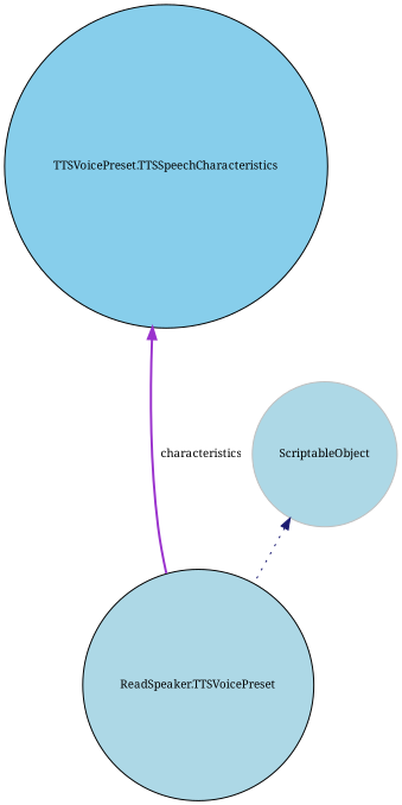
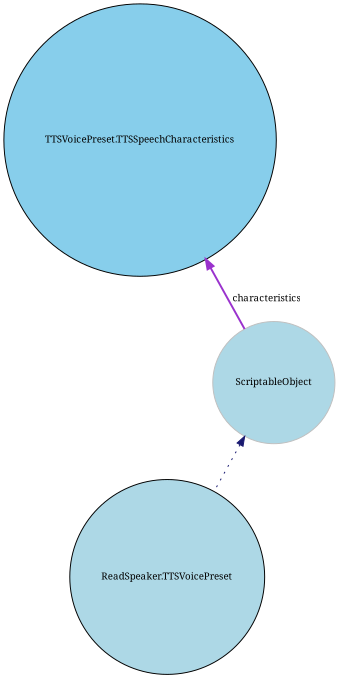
  digraph {
    fontname="Noto Serif"
    node [color=black fillcolor=lightblue fontname="Noto Serif" fontsize=10 shape=circle style=filled]
    edge [dir=back fontname="Noto Serif" fontsize=10 labelfontname=Helvetica labelfontsize=10]
    n1 [fontcolor=black height=0.2 label="ReadSpeaker.TTSVoicePreset" width=0.4]
    n2 [color=grey75 height=0.2 label=ScriptableObject width=0.4]
    n3 [fillcolor=skyblue height=0.2 label="TTSVoicePreset.TTSSpeechCharacteristics" width=0.4]
    n2 -> n1 [color=midnightblue style=dotted]
-   n3 -> n1 [color=darkorchid3 label=" characteristics" style=bold]
+   n3 -> n2 [color=darkorchid3 label=" characteristics" style=bold]
  }
